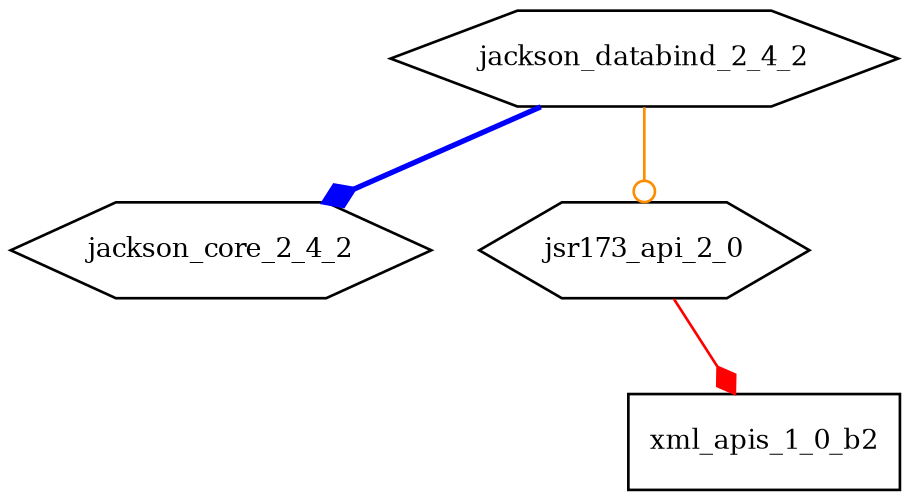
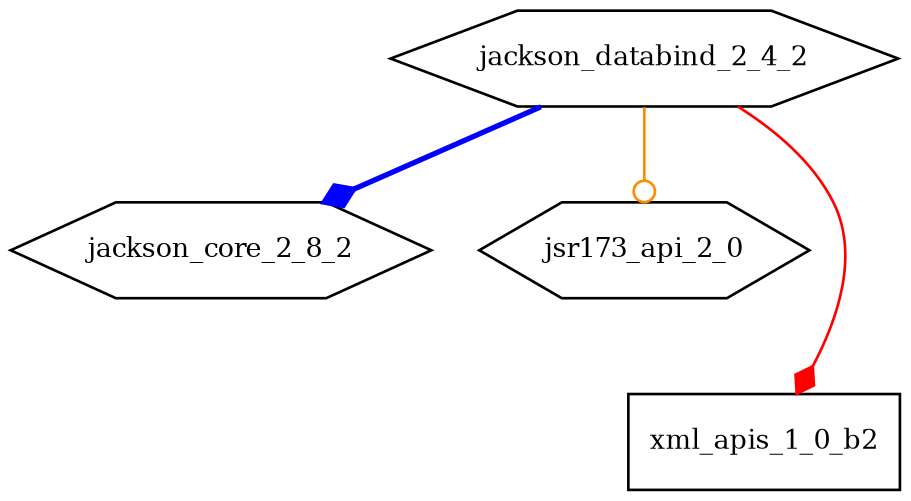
  digraph {
    node [fontsize=10.0 shape=hexagon]
    edge [arrowhead=diamond style=solid]
    jackson_databind_2_4_2
-   jackson_core_2_4_2
+   jackson_core_2_4_2 [label=jackson_core_2_8_2]
    n3 [label=jsr173_api_2_0]
    xml_apis_1_0_b2 [shape=box]
    jackson_databind_2_4_2 -> jackson_core_2_4_2 [color=blue style=bold]
    jackson_databind_2_4_2 -> n3 [arrowhead=odot color=darkorange]
-   n3 -> xml_apis_1_0_b2 [color=red]
+   jackson_databind_2_4_2 -> xml_apis_1_0_b2 [color=red]
  }
